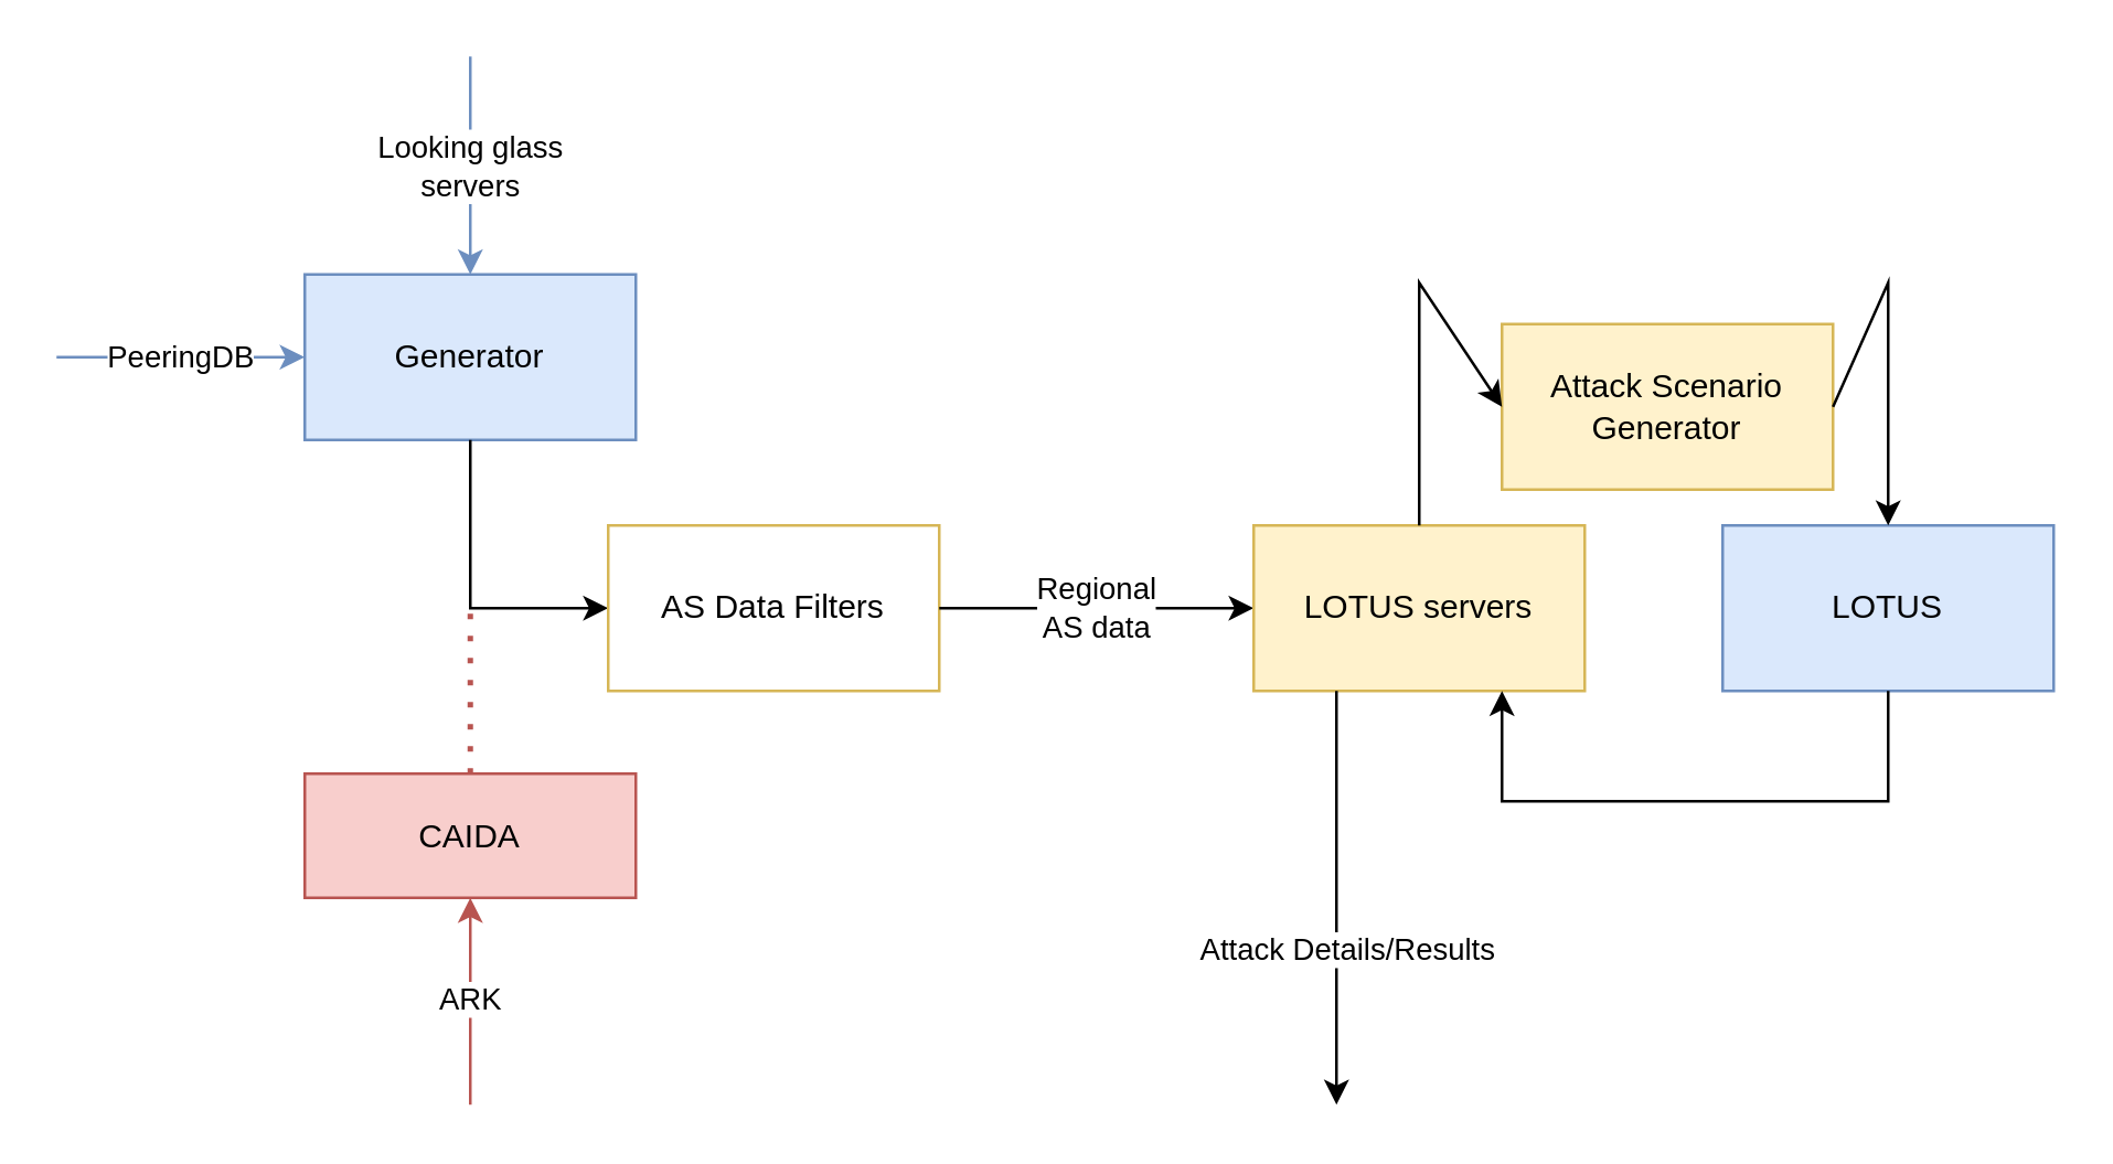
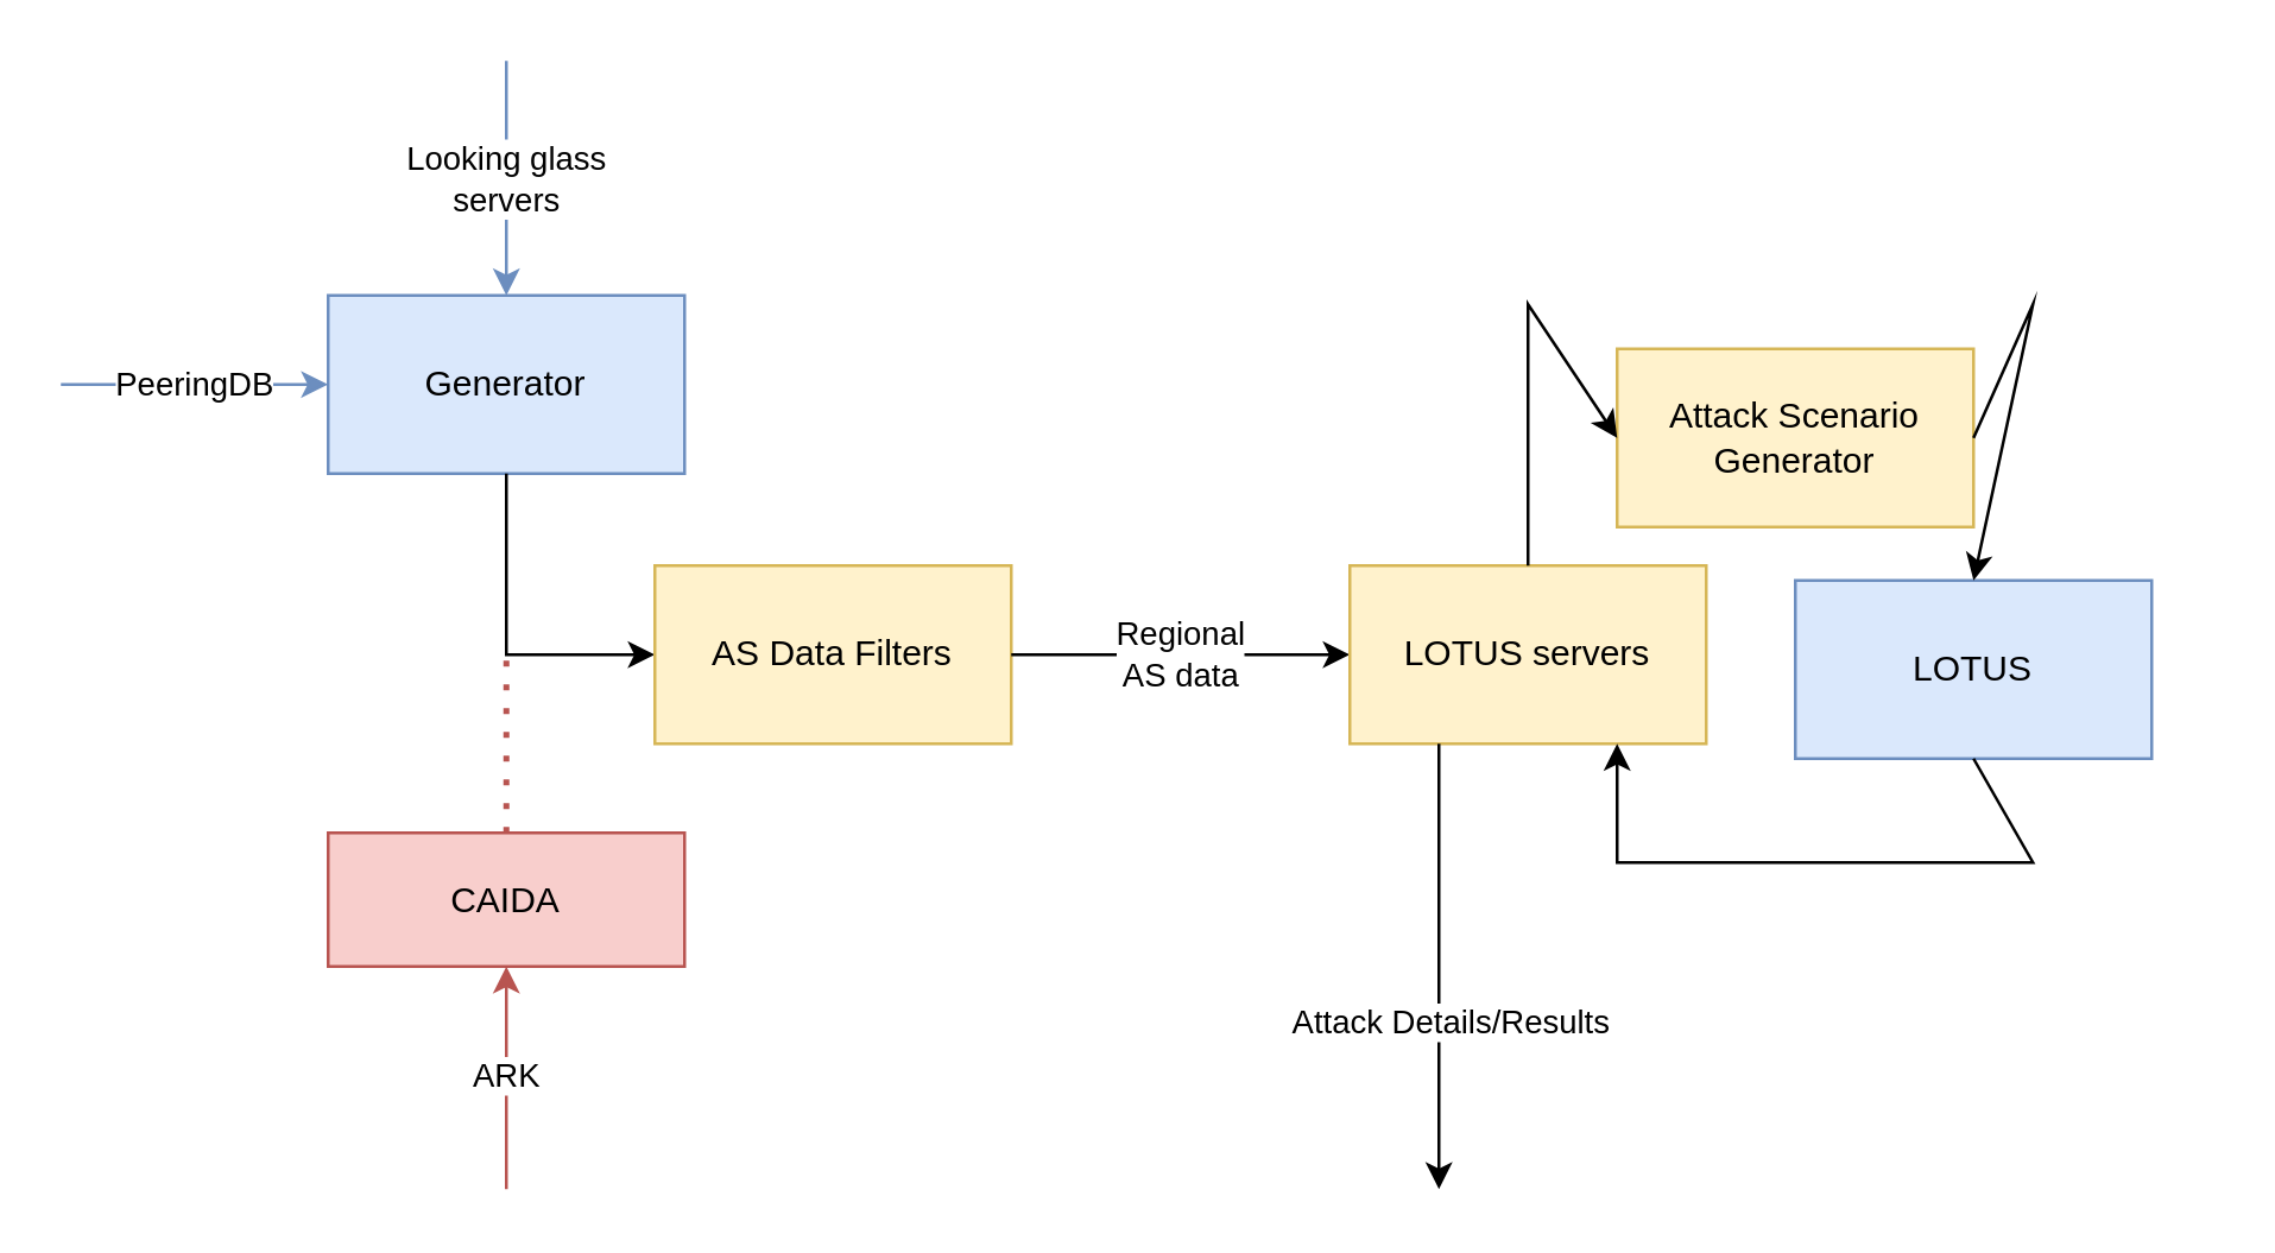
  <mxCell id="0" />
  <mxCell id="1" parent="0" />
- <mxCell id="2" value="LOTUS" style="rounded=0;whiteSpace=wrap;html=1;fillColor=#dae8fc;strokeColor=#6c8ebf;" vertex="1" parent="1"><mxGeometry x="624" y="190" width="120" height="60" as="geometry" /></mxCell>
+ <mxCell id="2" value="LOTUS" style="rounded=0;whiteSpace=wrap;html=1;fillColor=#dae8fc;strokeColor=#6c8ebf;" vertex="1" parent="1"><mxGeometry x="604" y="195" width="120" height="60" as="geometry" /></mxCell>
  <mxCell id="3" value="Generator" style="rounded=0;whiteSpace=wrap;html=1;fillColor=#dae8fc;strokeColor=#6c8ebf;" vertex="1" parent="1"><mxGeometry x="110" y="99" width="120" height="60" as="geometry" /></mxCell>
  <mxCell id="4" value="CAIDA" style="rounded=0;whiteSpace=wrap;html=1;fillColor=#f8cecc;strokeColor=#b85450;" vertex="1" parent="1"><mxGeometry x="110" y="280" width="120" height="45" as="geometry" /></mxCell>
  <mxCell id="5" value="ARK" style="endArrow=classic;html=1;rounded=0;entryX=0.5;entryY=1;entryDx=0;entryDy=0;fillColor=#f8cecc;strokeColor=#b85450;" edge="1" parent="1" target="4"><mxGeometry width="50" height="50" relative="1" as="geometry"><mxPoint x="170" y="400" as="sourcePoint" /><mxPoint x="460" y="178" as="targetPoint" /></mxGeometry></mxCell>
  <mxCell id="6" value="PeeringDB" style="endArrow=classic;html=1;rounded=0;entryX=0;entryY=0.5;entryDx=0;entryDy=0;fillColor=#dae8fc;strokeColor=#6c8ebf;" edge="1" parent="1" target="3"><mxGeometry width="50" height="50" relative="1" as="geometry"><mxPoint x="20" y="129" as="sourcePoint" /><mxPoint x="90" y="40" as="targetPoint" /></mxGeometry></mxCell>
  <mxCell id="7" value="&lt;div&gt;Looking glass&lt;/div&gt;&lt;div&gt;servers&lt;br&gt;&lt;/div&gt;" style="endArrow=classic;html=1;rounded=0;entryX=0.5;entryY=0;entryDx=0;entryDy=0;fillColor=#dae8fc;strokeColor=#6c8ebf;" edge="1" parent="1" target="3"><mxGeometry width="50" height="50" relative="1" as="geometry"><mxPoint x="170" y="20" as="sourcePoint" /><mxPoint x="460" y="170" as="targetPoint" /></mxGeometry></mxCell>
  <mxCell id="8" value="" style="endArrow=classic;html=1;rounded=0;exitX=0.5;exitY=1;exitDx=0;exitDy=0;entryX=0;entryY=0.5;entryDx=0;entryDy=0;" edge="1" parent="1" source="3" target="10"><mxGeometry width="50" height="50" relative="1" as="geometry"><mxPoint x="410" y="230" as="sourcePoint" /><mxPoint x="250" y="220" as="targetPoint" /><Array as="points"><mxPoint x="170" y="220" /></Array></mxGeometry></mxCell>
  <mxCell id="9" value="" style="endArrow=none;dashed=1;html=1;dashPattern=1 3;strokeWidth=2;rounded=0;exitX=0.5;exitY=0;exitDx=0;exitDy=0;fillColor=#f8cecc;strokeColor=#b85450;" edge="1" parent="1" source="4"><mxGeometry width="50" height="50" relative="1" as="geometry"><mxPoint x="410" y="230" as="sourcePoint" /><mxPoint x="170" y="220" as="targetPoint" /></mxGeometry></mxCell>
- <mxCell id="10" value="AS Data Filters" style="rounded=0;whiteSpace=wrap;html=1;fillColor=#ffffff;strokeColor=#d6b656;" vertex="1" parent="1"><mxGeometry x="220" y="190" width="120" height="60" as="geometry" /></mxCell>
+ <mxCell id="10" value="AS Data Filters" style="rounded=0;whiteSpace=wrap;html=1;fillColor=#fff2cc;strokeColor=#d6b656;" vertex="1" parent="1"><mxGeometry x="220" y="190" width="120" height="60" as="geometry" /></mxCell>
  <mxCell id="11" value="Attack Scenario Generator" style="rounded=0;whiteSpace=wrap;html=1;fillColor=#fff2cc;strokeColor=#d6b656;" vertex="1" parent="1"><mxGeometry x="544" y="117" width="120" height="60" as="geometry" /></mxCell>
  <mxCell id="12" value="&lt;div&gt;Regional &lt;br&gt;&lt;/div&gt;&lt;div&gt;AS data&lt;br&gt;&lt;/div&gt;" style="endArrow=classic;html=1;rounded=0;exitX=1;exitY=0.5;exitDx=0;exitDy=0;entryX=0;entryY=0.5;entryDx=0;entryDy=0;" edge="1" parent="1" source="10" target="14"><mxGeometry width="50" height="50" relative="1" as="geometry"><mxPoint x="401" y="230" as="sourcePoint" /><mxPoint x="441" y="220" as="targetPoint" /></mxGeometry></mxCell>
  <mxCell id="13" value="" style="endArrow=classic;html=1;rounded=0;entryX=0.5;entryY=0;entryDx=0;entryDy=0;exitX=1;exitY=0.5;exitDx=0;exitDy=0;" edge="1" parent="1" source="11" target="2"><mxGeometry width="50" height="50" relative="1" as="geometry"><mxPoint x="684" y="60" as="sourcePoint" /><mxPoint x="584" y="180" as="targetPoint" /><Array as="points"><mxPoint x="684" y="102" /></Array></mxGeometry></mxCell>
  <mxCell id="14" value="LOTUS servers" style="rounded=0;whiteSpace=wrap;html=1;fillColor=#fff2cc;strokeColor=#d6b656;" vertex="1" parent="1"><mxGeometry x="454" y="190" width="120" height="60" as="geometry" /></mxCell>
  <mxCell id="15" value="" style="endArrow=classic;html=1;rounded=0;entryX=0;entryY=0.5;entryDx=0;entryDy=0;exitX=0.5;exitY=0;exitDx=0;exitDy=0;" edge="1" parent="1" source="14" target="11"><mxGeometry width="50" height="50" relative="1" as="geometry"><mxPoint x="414" y="230" as="sourcePoint" /><mxPoint x="464" y="180" as="targetPoint" /><Array as="points"><mxPoint x="514" y="102" /></Array></mxGeometry></mxCell>
  <mxCell id="16" value="" style="endArrow=classic;html=1;rounded=0;exitX=0.5;exitY=1;exitDx=0;exitDy=0;entryX=0.75;entryY=1;entryDx=0;entryDy=0;" edge="1" parent="1" source="2" target="14"><mxGeometry width="50" height="50" relative="1" as="geometry"><mxPoint x="414" y="230" as="sourcePoint" /><mxPoint x="554" y="350" as="targetPoint" /><Array as="points"><mxPoint x="684" y="290" /><mxPoint x="544" y="290" /></Array></mxGeometry></mxCell>
  <mxCell id="17" value="" style="endArrow=classic;html=1;rounded=0;exitX=0.25;exitY=1;exitDx=0;exitDy=0;" edge="1" parent="1" source="14"><mxGeometry width="50" height="50" relative="1" as="geometry"><mxPoint x="414" y="230" as="sourcePoint" /><mxPoint x="484" y="400" as="targetPoint" /></mxGeometry></mxCell>
  <mxCell id="18" value="Attack Details/Results" style="edgeLabel;html=1;align=center;verticalAlign=middle;resizable=0;points=[];" vertex="1" connectable="0" parent="17"><mxGeometry x="0.236" y="3" relative="1" as="geometry"><mxPoint as="offset" /></mxGeometry></mxCell>
